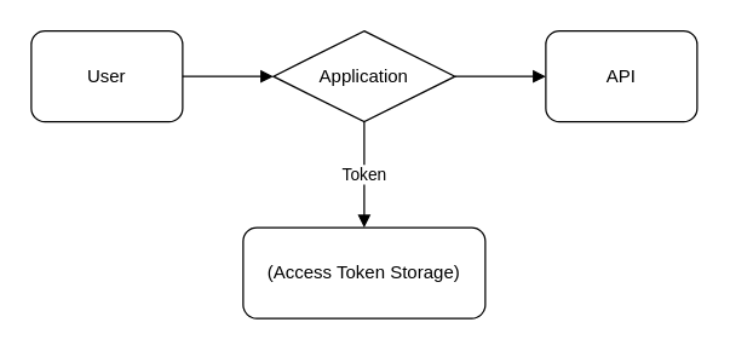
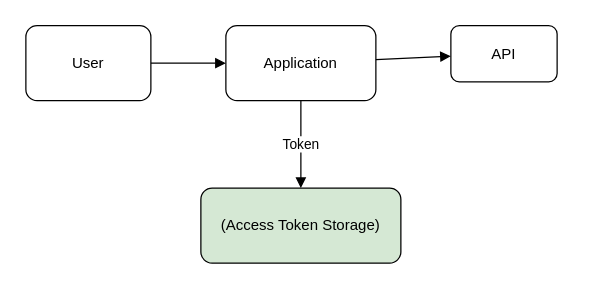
  <mxCell id="0" />
  <mxCell id="1" parent="0" />
  <mxCell id="2" value="User" style="rounded=1;whiteSpace=wrap;html=1;" vertex="1" parent="1"><mxGeometry x="20" y="20" width="100" height="60" as="geometry" /></mxCell>
- <mxCell id="3" value="Application" style="rhombus;whiteSpace=wrap;html=1;" vertex="1" parent="1"><mxGeometry x="180" y="20" width="120" height="60" as="geometry" /></mxCell>
- <mxCell id="4" value="API" style="rounded=1;whiteSpace=wrap;html=1;" vertex="1" parent="1"><mxGeometry x="360" y="20" width="100" height="60" as="geometry" /></mxCell>
- <mxCell id="5" value="(Access Token Storage)" style="rounded=1;whiteSpace=wrap;html=1;" vertex="1" parent="1"><mxGeometry x="160" y="150" width="160" height="60" as="geometry" /></mxCell>
+ <mxCell id="3" value="Application" style="rounded=1;whiteSpace=wrap;html=1;" vertex="1" parent="1"><mxGeometry x="180" y="20" width="120" height="60" as="geometry" /></mxCell>
+ <mxCell id="4" value="API" style="rounded=1;whiteSpace=wrap;html=1;" vertex="1" parent="1"><mxGeometry x="360" y="20" width="85" height="45" as="geometry" /></mxCell>
+ <mxCell id="5" value="(Access Token Storage)" style="rounded=1;whiteSpace=wrap;html=1;fillColor=#d5e8d4;" vertex="1" parent="1"><mxGeometry x="160" y="150" width="160" height="60" as="geometry" /></mxCell>
  <mxCell id="6" style="endArrow=block;html=1;" edge="1" parent="1" source="2" target="3"><mxGeometry relative="1" as="geometry" /></mxCell>
  <mxCell id="7" value="Token" style="endArrow=block;html=1;" edge="1" parent="1" source="3" target="5"><mxGeometry relative="1" as="geometry" /></mxCell>
  <mxCell id="8" style="endArrow=block;html=1;" edge="1" parent="1" source="3" target="4"><mxGeometry relative="1" as="geometry" /></mxCell>
